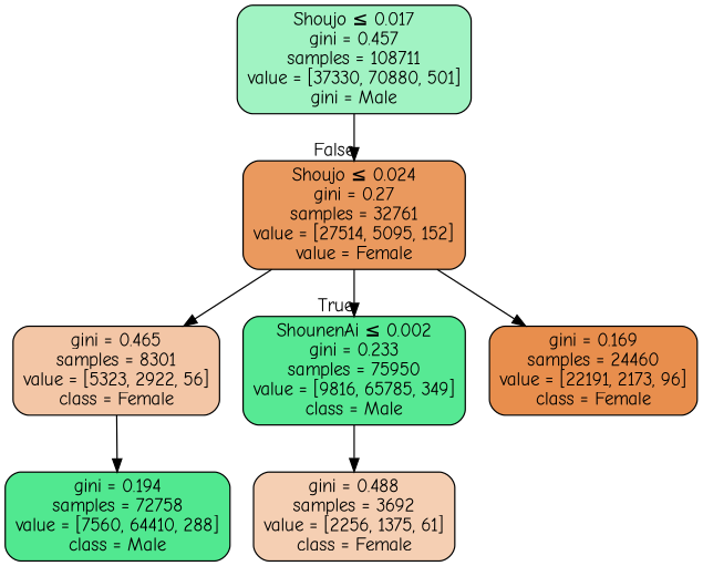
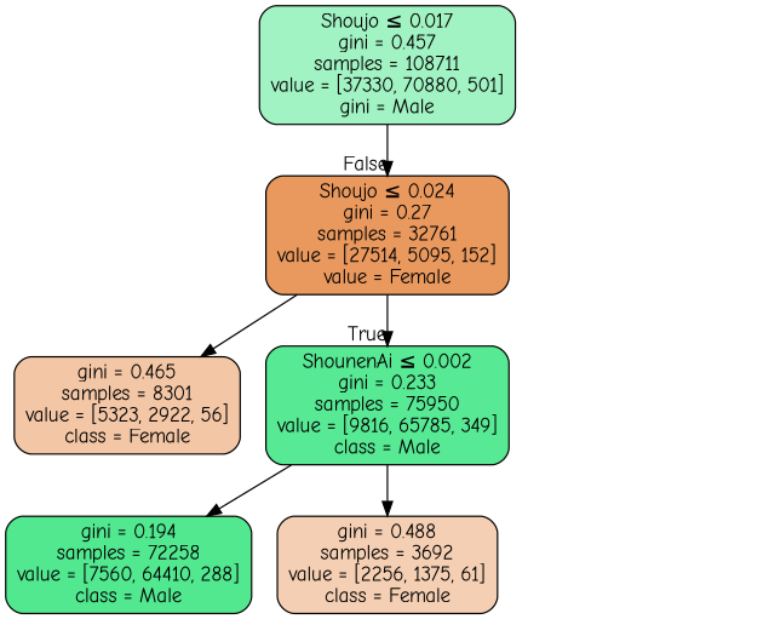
  digraph {
    fontname="Comic Neue"
    node [color=black fontname="Comic Neue" shape=box style="filled, rounded"]
    edge [fontname="Comic Neue"]
    n1 [fillcolor="#39e58178" label=<Shoujo &le; 0.017<br/>gini = 0.457<br/>samples = 108711<br/>value = [37330, 70880, 501]<br/>gini = Male>]
    n2 [fillcolor="#e58139cf" label=<Shoujo &le; 0.024<br/>gini = 0.27<br/>samples = 32761<br/>value = [27514, 5095, 152]<br/>value = Female>]
    n3 [fillcolor="#39e581d8" label=<ShounenAi &le; 0.002<br/>gini = 0.233<br/>samples = 75950<br/>value = [9816, 65785, 349]<br/>class = Male>]
-   n4 [fillcolor="#39e581e0" label=<gini = 0.194<br/>samples = 72758<br/>value = [7560, 64410, 288]<br/>class = Male>]
+   n4 [fillcolor="#39e581e0" label=<gini = 0.194<br/>samples = 72258<br/>value = [7560, 64410, 288]<br/>class = Male>]
    n5 [fillcolor="#e5813961" label=<gini = 0.488<br/>samples = 3692<br/>value = [2256, 1375, 61]<br/>class = Female>]
    n6 [fillcolor="#e5813972" label=<gini = 0.465<br/>samples = 8301<br/>value = [5323, 2922, 56]<br/>class = Female>]
-   n7 [fillcolor="#e58139e5" label=<gini = 0.169<br/>samples = 24460<br/>value = [22191, 2173, 96]<br/>class = Female>]
    n1 -> n2 [headlabel=False labelangle=-45 labeldistance=2.5]
    n2 -> n3 [headlabel=True labelangle=45 labeldistance=2.5]
    n2 -> n6
-   n2 -> n7
-   n6 -> n4
+   n3 -> n4
    n3 -> n5
  }
